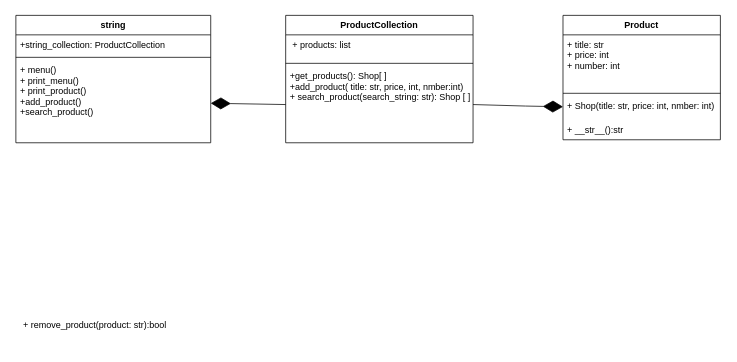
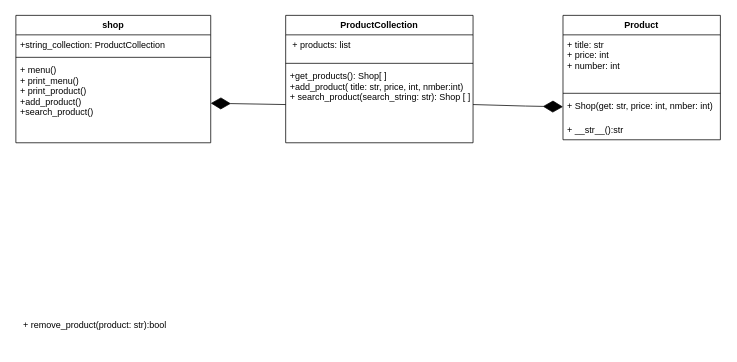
  <mxCell id="0" />
  <mxCell id="1" parent="0" />
  <mxCell id="2" value="Product" style="swimlane;fontStyle=1;align=center;verticalAlign=top;childLayout=stackLayout;horizontal=1;startSize=26;horizontalStack=0;resizeParent=1;resizeParentMax=0;resizeLast=0;collapsible=1;marginBottom=0;" parent="1" vertex="1"><mxGeometry x="750" y="20" width="210" height="166" as="geometry" /></mxCell>
  <mxCell id="3" value="+ title: str&#10;+ price: int&#10;+ number: int" style="text;strokeColor=none;fillColor=none;align=left;verticalAlign=top;spacingLeft=4;spacingRight=4;overflow=hidden;rotatable=0;points=[[0,0.5],[1,0.5]];portConstraint=eastwest;" parent="2" vertex="1"><mxGeometry y="26" width="210" height="74" as="geometry" /></mxCell>
  <mxCell id="4" value="" style="line;strokeWidth=1;fillColor=none;align=left;verticalAlign=middle;spacingTop=-1;spacingLeft=3;spacingRight=3;rotatable=0;labelPosition=right;points=[];portConstraint=eastwest;strokeColor=inherit;" parent="2" vertex="1"><mxGeometry y="100" width="210" height="8" as="geometry" /></mxCell>
- <mxCell id="5" value="+ Shop(title: str, price: int, nmber: int)" style="text;strokeColor=none;fillColor=none;align=left;verticalAlign=top;spacingLeft=4;spacingRight=4;overflow=hidden;rotatable=0;points=[[0,0.5],[1,0.5]];portConstraint=eastwest;" parent="2" vertex="1"><mxGeometry y="108" width="210" height="32" as="geometry" /></mxCell>
+ <mxCell id="5" value="+ Shop(get: str, price: int, nmber: int)" style="text;strokeColor=none;fillColor=none;align=left;verticalAlign=top;spacingLeft=4;spacingRight=4;overflow=hidden;rotatable=0;points=[[0,0.5],[1,0.5]];portConstraint=eastwest;" parent="2" vertex="1"><mxGeometry y="108" width="210" height="32" as="geometry" /></mxCell>
  <mxCell id="6" value="+ __str__():str" style="text;strokeColor=none;fillColor=none;align=left;verticalAlign=top;spacingLeft=4;spacingRight=4;overflow=hidden;rotatable=0;points=[[0,0.5],[1,0.5]];portConstraint=eastwest;" parent="2" vertex="1"><mxGeometry y="140" width="210" height="26" as="geometry" /></mxCell>
  <mxCell id="7" value="ProductCollection" style="swimlane;fontStyle=1;align=center;verticalAlign=top;childLayout=stackLayout;horizontal=1;startSize=26;horizontalStack=0;resizeParent=1;resizeParentMax=0;resizeLast=0;collapsible=1;marginBottom=0;" parent="1" vertex="1"><mxGeometry x="380" y="20" width="250" height="170" as="geometry" /></mxCell>
  <mxCell id="8" value=" + products: list " style="text;strokeColor=none;fillColor=none;align=left;verticalAlign=top;spacingLeft=4;spacingRight=4;overflow=hidden;rotatable=0;points=[[0,0.5],[1,0.5]];portConstraint=eastwest;" parent="7" vertex="1"><mxGeometry y="26" width="250" height="34" as="geometry" /></mxCell>
  <mxCell id="9" value="" style="line;strokeWidth=1;fillColor=none;align=left;verticalAlign=middle;spacingTop=-1;spacingLeft=3;spacingRight=3;rotatable=0;labelPosition=right;points=[];portConstraint=eastwest;strokeColor=inherit;" parent="7" vertex="1"><mxGeometry y="60" width="250" height="8" as="geometry" /></mxCell>
  <mxCell id="10" value="+get_products(): Shop[ ]&#10;+add_product( title: str, price, int, nmber:int)&#10;+ search_product(search_string: str): Shop [ ]&#10;" style="text;strokeColor=none;fillColor=none;align=left;verticalAlign=top;spacingLeft=4;spacingRight=4;overflow=hidden;rotatable=0;points=[[0,0.5],[1,0.5]];portConstraint=eastwest;" parent="7" vertex="1"><mxGeometry y="68" width="250" height="102" as="geometry" /></mxCell>
- <mxCell id="11" value="string" style="swimlane;fontStyle=1;align=center;verticalAlign=top;childLayout=stackLayout;horizontal=1;startSize=26;horizontalStack=0;resizeParent=1;resizeParentMax=0;resizeLast=0;collapsible=1;marginBottom=0;" parent="1" vertex="1"><mxGeometry x="20" y="20" width="260" height="170" as="geometry" /></mxCell>
+ <mxCell id="11" value="shop" style="swimlane;fontStyle=1;align=center;verticalAlign=top;childLayout=stackLayout;horizontal=1;startSize=26;horizontalStack=0;resizeParent=1;resizeParentMax=0;resizeLast=0;collapsible=1;marginBottom=0;" parent="1" vertex="1"><mxGeometry x="20" y="20" width="260" height="170" as="geometry" /></mxCell>
  <mxCell id="12" value="+string_collection: ProductCollection&#10;" style="text;strokeColor=none;fillColor=none;align=left;verticalAlign=top;spacingLeft=4;spacingRight=4;overflow=hidden;rotatable=0;points=[[0,0.5],[1,0.5]];portConstraint=eastwest;" parent="11" vertex="1"><mxGeometry y="26" width="260" height="26" as="geometry" /></mxCell>
  <mxCell id="13" value="" style="line;strokeWidth=1;fillColor=none;align=left;verticalAlign=middle;spacingTop=-1;spacingLeft=3;spacingRight=3;rotatable=0;labelPosition=right;points=[];portConstraint=eastwest;strokeColor=inherit;" parent="11" vertex="1"><mxGeometry y="52" width="260" height="8" as="geometry" /></mxCell>
  <mxCell id="14" value="+ menu()&#10;+ print_menu()&#10;+ print_product()&#10;+add_product()&#10;+search_product()&#10;" style="text;strokeColor=none;fillColor=none;align=left;verticalAlign=top;spacingLeft=4;spacingRight=4;overflow=hidden;rotatable=0;points=[[0,0.5],[1,0.5]];portConstraint=eastwest;" parent="11" vertex="1"><mxGeometry y="60" width="260" height="110" as="geometry" /></mxCell>
  <mxCell id="15" value="+ remove_product(product: str):bool&lt;div style=&quot;padding: 0px; margin: 0px;&quot;&gt;&lt;br style=&quot;padding: 0px; margin: 0px; text-align: left;&quot;&gt;&lt;/div&gt;" style="text;html=1;align=center;verticalAlign=middle;resizable=0;points=[];autosize=1;strokeColor=none;fillColor=none;" vertex="1" parent="1"><mxGeometry x="20" y="421" width="210" height="40" as="geometry" /></mxCell>
  <mxCell id="16" value="&lt;div style=&quot;color: rgb(212, 212, 212); background-color: rgb(30, 30, 30); font-family: Menlo, Monaco, &amp;quot;Courier New&amp;quot;, monospace; line-height: 18px;&quot;&gt;&lt;br&gt;&lt;/div&gt;" style="text;html=1;align=center;verticalAlign=middle;resizable=0;points=[];autosize=1;strokeColor=none;fillColor=none;" vertex="1" parent="1"><mxGeometry x="110" y="226" width="20" height="30" as="geometry" /></mxCell>
  <mxCell id="17" value="" style="endArrow=diamondThin;endFill=1;endSize=24;html=1;rounded=0;exitX=0;exitY=0.5;exitDx=0;exitDy=0;" edge="1" parent="1" source="10" target="14"><mxGeometry width="160" relative="1" as="geometry"><mxPoint x="440" y="161" as="sourcePoint" /><mxPoint x="600" y="161" as="targetPoint" /></mxGeometry></mxCell>
  <mxCell id="18" value="" style="endArrow=diamondThin;endFill=1;endSize=24;html=1;rounded=0;exitX=1;exitY=0.5;exitDx=0;exitDy=0;" edge="1" parent="1" source="10" target="5"><mxGeometry width="160" relative="1" as="geometry"><mxPoint x="390" y="149" as="sourcePoint" /><mxPoint x="290" y="147.261" as="targetPoint" /><Array as="points"><mxPoint x="700" y="141" /></Array></mxGeometry></mxCell>
